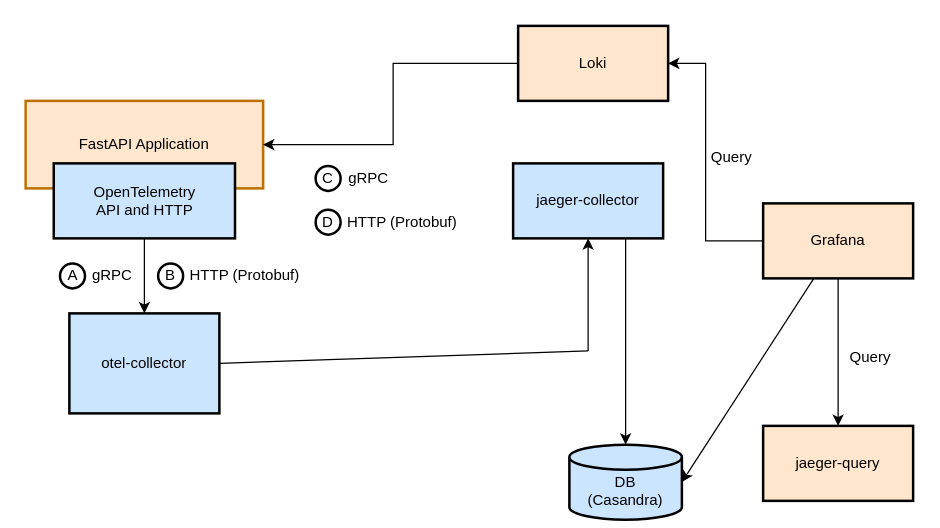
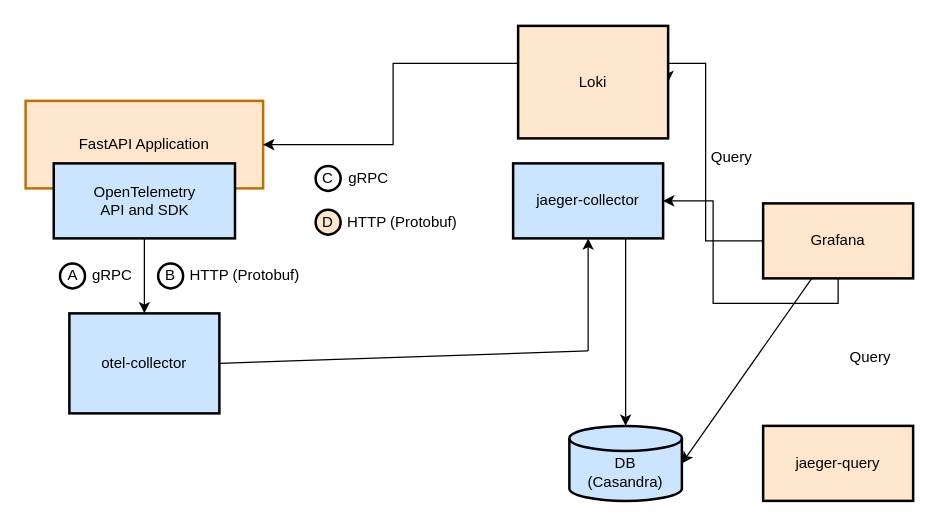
  <mxCell id="0" />
  <mxCell id="1" parent="0" />
  <mxCell id="2" value="FastAPI Application" style="rounded=0;whiteSpace=wrap;html=1;strokeWidth=2;fillColor=#ffe6cc;fontColor=#000000;strokeColor=#BD7000;" vertex="1" parent="1"><mxGeometry x="20" y="80" width="190" height="70" as="geometry" /></mxCell>
- <mxCell id="3" value="OpenTelemetry&lt;br&gt;API and HTTP" style="rounded=0;whiteSpace=wrap;html=1;strokeWidth=2;fillColor=#cce5ff;strokeColor=#000000;fontColor=#000000;" vertex="1" parent="1"><mxGeometry x="42.5" y="130" width="145" height="60" as="geometry" /></mxCell>
+ <mxCell id="3" value="OpenTelemetry&lt;br&gt;API and SDK" style="rounded=0;whiteSpace=wrap;html=1;strokeWidth=2;fillColor=#cce5ff;strokeColor=#000000;fontColor=#000000;" vertex="1" parent="1"><mxGeometry x="42.5" y="130" width="145" height="60" as="geometry" /></mxCell>
  <mxCell id="4" value="otel-collector" style="rounded=0;whiteSpace=wrap;html=1;strokeWidth=2;fillColor=#cce5ff;strokeColor=#000000;fontColor=#000000;" vertex="1" parent="1"><mxGeometry x="55" y="250" width="120" height="80" as="geometry" /></mxCell>
  <mxCell id="5" value="jaeger-collector" style="rounded=0;whiteSpace=wrap;html=1;strokeWidth=2;fillColor=#cce5ff;strokeColor=#000000;fontColor=#000000;" vertex="1" parent="1"><mxGeometry x="410" y="130" width="120" height="60" as="geometry" /></mxCell>
- <mxCell id="6" value="&lt;br&gt;DB&lt;br&gt;(Casandra)" style="strokeWidth=2;html=1;shape=mxgraph.flowchart.database;whiteSpace=wrap;fillColor=#cce5ff;strokeColor=#000000;fontColor=#000000;" vertex="1" parent="1"><mxGeometry x="455" y="355" width="90" height="60" as="geometry" /></mxCell>
+ <mxCell id="6" value="&lt;br&gt;DB&lt;br&gt;(Casandra)" style="strokeWidth=2;html=1;shape=mxgraph.flowchart.database;whiteSpace=wrap;fillColor=#cce5ff;strokeColor=#000000;fontColor=#000000;" vertex="1" parent="1"><mxGeometry x="455" y="340" width="90" height="60" as="geometry" /></mxCell>
  <mxCell id="7" value="jaeger-query" style="rounded=0;whiteSpace=wrap;html=1;strokeWidth=2;fillColor=#ffe6cc;strokeColor=#000000;fontColor=#000000;" vertex="1" parent="1"><mxGeometry x="610" y="340" width="120" height="60" as="geometry" /></mxCell>
  <mxCell id="8" value="" style="endArrow=classic;html=1;rounded=0;exitX=0.75;exitY=1;exitDx=0;exitDy=0;entryX=0.5;entryY=0;entryDx=0;entryDy=0;entryPerimeter=0;fontColor=#000000;strokeColor=#000000;" edge="1" parent="1" source="5" target="6"><mxGeometry width="50" height="50" relative="1" as="geometry"><mxPoint x="420" y="300" as="sourcePoint" /><mxPoint x="535" y="350" as="targetPoint" /></mxGeometry></mxCell>
  <mxCell id="9" value="" style="endArrow=none;html=1;rounded=0;exitX=1;exitY=0.5;exitDx=0;exitDy=0;exitPerimeter=0;startArrow=classic;startFill=1;endFill=0;fontColor=#000000;strokeColor=#000000;" edge="1" parent="1" source="6" target="23"><mxGeometry width="50" height="50" relative="1" as="geometry"><mxPoint x="420" y="280" as="sourcePoint" /><mxPoint x="470" y="230" as="targetPoint" /></mxGeometry></mxCell>
  <mxCell id="10" value="" style="endArrow=classic;html=1;rounded=0;entryX=0.5;entryY=1;entryDx=0;entryDy=0;fontColor=#000000;strokeColor=#000000;" edge="1" parent="1" target="5"><mxGeometry width="50" height="50" relative="1" as="geometry"><mxPoint x="470" y="280" as="sourcePoint" /><mxPoint x="470" y="250" as="targetPoint" /></mxGeometry></mxCell>
  <mxCell id="11" value="" style="endArrow=none;html=1;rounded=0;entryX=1;entryY=0.5;entryDx=0;entryDy=0;fontColor=#000000;strokeColor=#000000;" edge="1" parent="1" target="4"><mxGeometry width="50" height="50" relative="1" as="geometry"><mxPoint x="470" y="280" as="sourcePoint" /><mxPoint x="180" y="280" as="targetPoint" /></mxGeometry></mxCell>
  <mxCell id="12" value="" style="endArrow=classic;html=1;rounded=0;exitX=0.5;exitY=1;exitDx=0;exitDy=0;entryX=0.5;entryY=0;entryDx=0;entryDy=0;fontColor=#000000;strokeColor=#000000;" edge="1" parent="1" source="3" target="4"><mxGeometry width="50" height="50" relative="1" as="geometry"><mxPoint x="340" y="300" as="sourcePoint" /><mxPoint x="390" y="250" as="targetPoint" /><Array as="points"><mxPoint x="115" y="240" /></Array></mxGeometry></mxCell>
  <mxCell id="13" value="gRPC" style="text;html=1;resizable=0;autosize=1;align=center;verticalAlign=middle;points=[];fillColor=none;strokeColor=none;rounded=0;fontColor=#000000;" vertex="1" parent="1"><mxGeometry x="59" y="205" width="60" height="30" as="geometry" /></mxCell>
  <mxCell id="14" value="HTTP (Protobuf)" style="text;html=1;resizable=0;autosize=1;align=center;verticalAlign=middle;points=[];fillColor=none;strokeColor=none;rounded=0;fontColor=#000000;" vertex="1" parent="1"><mxGeometry x="266" y="162" width="110" height="30" as="geometry" /></mxCell>
  <mxCell id="15" value="A" style="ellipse;whiteSpace=wrap;html=1;strokeWidth=2;fontColor=#000000;strokeColor=#000000;fillColor=#FFFFFF;" vertex="1" parent="1"><mxGeometry x="47.5" y="210" width="20" height="20" as="geometry" /></mxCell>
- <mxCell id="16" value="D" style="ellipse;whiteSpace=wrap;html=1;strokeWidth=2;fontColor=#000000;strokeColor=#000000;fillColor=#FFFFFF;" vertex="1" parent="1"><mxGeometry x="252" y="167" width="20" height="20" as="geometry" /></mxCell>
+ <mxCell id="16" value="D" style="ellipse;whiteSpace=wrap;html=1;strokeWidth=2;fontColor=#000000;strokeColor=#000000;fillColor=#ffe6cc;" vertex="1" parent="1"><mxGeometry x="252" y="167" width="20" height="20" as="geometry" /></mxCell>
  <mxCell id="17" value="C" style="ellipse;whiteSpace=wrap;html=1;strokeWidth=2;fontColor=#000000;strokeColor=#000000;fillColor=#FFFFFF;" vertex="1" parent="1"><mxGeometry x="252" y="132" width="20" height="20" as="geometry" /></mxCell>
  <mxCell id="18" value="gRPC" style="text;html=1;resizable=0;autosize=1;align=center;verticalAlign=middle;points=[];fillColor=none;strokeColor=none;rounded=0;fontColor=#000000;" vertex="1" parent="1"><mxGeometry x="269" y="132" width="50" height="20" as="geometry" /></mxCell>
  <mxCell id="19" value="HTTP (Protobuf)" style="text;html=1;resizable=0;autosize=1;align=center;verticalAlign=middle;points=[];fillColor=none;strokeColor=none;rounded=0;fontColor=#000000;" vertex="1" parent="1"><mxGeometry x="140" y="205" width="110" height="30" as="geometry" /></mxCell>
  <mxCell id="20" value="B" style="ellipse;whiteSpace=wrap;html=1;strokeWidth=2;fontColor=#000000;strokeColor=#000000;fillColor=#FFFFFF;" vertex="1" parent="1"><mxGeometry x="126" y="210" width="20" height="20" as="geometry" /></mxCell>
  <mxCell id="21" style="edgeStyle=orthogonalEdgeStyle;rounded=0;orthogonalLoop=1;jettySize=auto;html=1;exitX=0;exitY=0.5;exitDx=0;exitDy=0;entryX=1;entryY=0.5;entryDx=0;entryDy=0;fontColor=#000000;strokeColor=#000000;" edge="1" parent="1" source="23" target="25"><mxGeometry relative="1" as="geometry"><Array as="points"><mxPoint x="564" y="192" /><mxPoint x="564" y="50" /></Array></mxGeometry></mxCell>
- <mxCell id="22" style="edgeStyle=orthogonalEdgeStyle;rounded=0;orthogonalLoop=1;jettySize=auto;html=1;exitX=0.5;exitY=1;exitDx=0;exitDy=0;entryX=0.5;entryY=0;entryDx=0;entryDy=0;fontColor=#000000;strokeColor=#000000;" edge="1" parent="1" source="23" target="7"><mxGeometry relative="1" as="geometry"><mxPoint x="654" y="350" as="targetPoint" /></mxGeometry></mxCell>
+ <mxCell id="22" style="edgeStyle=orthogonalEdgeStyle;rounded=0;orthogonalLoop=1;jettySize=auto;html=1;exitX=0.5;exitY=1;exitDx=0;exitDy=0;fontColor=#000000;strokeColor=#000000;" edge="1" parent="1" source="23" target="5"><mxGeometry relative="1" as="geometry"><mxPoint x="654" y="350" as="targetPoint" /></mxGeometry></mxCell>
  <mxCell id="23" value="Grafana" style="rounded=0;whiteSpace=wrap;html=1;fillColor=#ffe6cc;strokeColor=#000000;strokeWidth=2;fontColor=#000000;" vertex="1" parent="1"><mxGeometry x="610" y="162" width="120" height="60" as="geometry" /></mxCell>
  <mxCell id="24" style="edgeStyle=orthogonalEdgeStyle;rounded=0;orthogonalLoop=1;jettySize=auto;html=1;exitX=0;exitY=0.5;exitDx=0;exitDy=0;entryX=1;entryY=0.5;entryDx=0;entryDy=0;fontColor=#000000;strokeColor=#000000;" edge="1" parent="1" source="25" target="2"><mxGeometry relative="1" as="geometry"><Array as="points"><mxPoint x="314" y="50" /><mxPoint x="314" y="115" /></Array><mxPoint x="294" y="155" as="targetPoint" /></mxGeometry></mxCell>
- <mxCell id="25" value="Loki" style="rounded=0;whiteSpace=wrap;html=1;fillColor=#ffe6cc;strokeColor=#000000;strokeWidth=2;fontColor=#000000;" vertex="1" parent="1"><mxGeometry x="414" y="20" width="120" height="60" as="geometry" /></mxCell>
+ <mxCell id="25" value="Loki" style="rounded=0;whiteSpace=wrap;html=1;fillColor=#ffe6cc;strokeColor=#000000;strokeWidth=2;fontColor=#000000;" vertex="1" parent="1"><mxGeometry x="414" y="20" width="120" height="90" as="geometry" /></mxCell>
  <mxCell id="26" value="Query" style="text;html=1;strokeColor=none;fillColor=none;align=center;verticalAlign=middle;whiteSpace=wrap;rounded=0;strokeWidth=2;fontColor=#000000;" vertex="1" parent="1"><mxGeometry x="560" y="110" width="50" height="30" as="geometry" /></mxCell>
  <mxCell id="27" value="Query" style="text;html=1;strokeColor=none;fillColor=none;align=center;verticalAlign=middle;whiteSpace=wrap;rounded=0;strokeWidth=2;fontColor=#000000;" vertex="1" parent="1"><mxGeometry x="671" y="270" width="50" height="30" as="geometry" /></mxCell>
